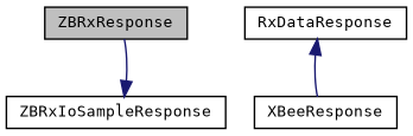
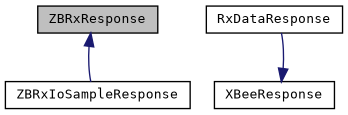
  digraph {
    fontname="DejaVu Sans Mono"
    node [color=black fillcolor=white fontname="DejaVu Sans Mono" fontsize=10 shape=record style=filled]
    edge [color=midnightblue dir=back fontname="DejaVu Sans Mono" fontsize=10 labelfontname=Helvetica labelfontsize=10 style=solid]
    n1 [fillcolor=grey75 fontcolor=black height=0.2 label=ZBRxResponse width=0.4]
    n2 [height=0.2 label=ZBRxIoSampleResponse width=0.4]
    n3 [height=0.2 label=RxDataResponse width=0.4]
    n4 [height=0.2 label=XBeeResponse width=0.4]
-   n2 -> n1
-   n3 -> n4
+   n1 -> n2
+   n4 -> n3
  }
